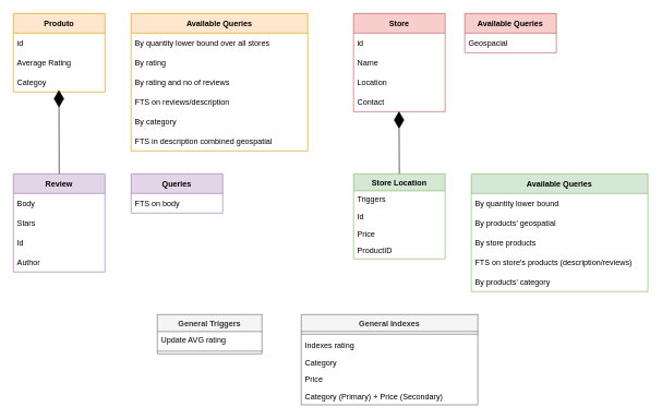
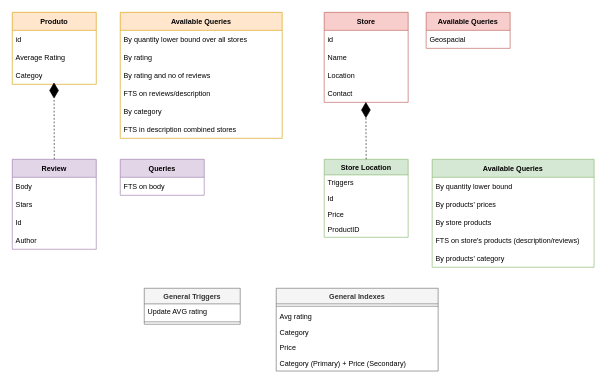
  <mxCell id="0" />
  <mxCell id="1" parent="0" />
  <mxCell id="2" value="Store" style="swimlane;fontStyle=1;childLayout=stackLayout;horizontal=1;startSize=30;horizontalStack=0;resizeParent=1;resizeParentMax=0;resizeLast=0;collapsible=1;marginBottom=0;fillColor=#f8cecc;strokeColor=#b85450;" parent="1" vertex="1"><mxGeometry x="540" y="20" width="140" height="150" as="geometry" /></mxCell>
  <mxCell id="3" value="id" style="text;strokeColor=none;fillColor=none;align=left;verticalAlign=middle;spacingLeft=4;spacingRight=4;overflow=hidden;points=[[0,0.5],[1,0.5]];portConstraint=eastwest;rotatable=0;" parent="2" vertex="1"><mxGeometry y="30" width="140" height="30" as="geometry" /></mxCell>
  <mxCell id="4" value="Name" style="text;strokeColor=none;fillColor=none;align=left;verticalAlign=middle;spacingLeft=4;spacingRight=4;overflow=hidden;points=[[0,0.5],[1,0.5]];portConstraint=eastwest;rotatable=0;" parent="2" vertex="1"><mxGeometry y="60" width="140" height="30" as="geometry" /></mxCell>
  <mxCell id="5" value="Location" style="text;strokeColor=none;fillColor=none;align=left;verticalAlign=middle;spacingLeft=4;spacingRight=4;overflow=hidden;points=[[0,0.5],[1,0.5]];portConstraint=eastwest;rotatable=0;" parent="2" vertex="1"><mxGeometry y="90" width="140" height="30" as="geometry" /></mxCell>
  <mxCell id="6" value="Contact" style="text;strokeColor=none;fillColor=none;align=left;verticalAlign=middle;spacingLeft=4;spacingRight=4;overflow=hidden;points=[[0,0.5],[1,0.5]];portConstraint=eastwest;rotatable=0;" parent="2" vertex="1"><mxGeometry y="120" width="140" height="30" as="geometry" /></mxCell>
  <mxCell id="7" value="Produto" style="swimlane;fontStyle=1;childLayout=stackLayout;horizontal=1;startSize=30;horizontalStack=0;resizeParent=1;resizeParentMax=0;resizeLast=0;collapsible=1;marginBottom=0;fillColor=#ffe6cc;strokeColor=#d79b00;" parent="1" vertex="1"><mxGeometry x="20" y="20" width="140" height="120" as="geometry" /></mxCell>
  <mxCell id="8" value="id" style="text;strokeColor=none;fillColor=none;align=left;verticalAlign=middle;spacingLeft=4;spacingRight=4;overflow=hidden;points=[[0,0.5],[1,0.5]];portConstraint=eastwest;rotatable=0;" parent="7" vertex="1"><mxGeometry y="30" width="140" height="30" as="geometry" /></mxCell>
  <mxCell id="9" value="Average Rating" style="text;strokeColor=none;fillColor=none;align=left;verticalAlign=middle;spacingLeft=4;spacingRight=4;overflow=hidden;points=[[0,0.5],[1,0.5]];portConstraint=eastwest;rotatable=0;" parent="7" vertex="1"><mxGeometry y="60" width="140" height="30" as="geometry" /></mxCell>
  <mxCell id="10" value="Categoy" style="text;strokeColor=none;fillColor=none;align=left;verticalAlign=middle;spacingLeft=4;spacingRight=4;overflow=hidden;points=[[0,0.5],[1,0.5]];portConstraint=eastwest;rotatable=0;" parent="7" vertex="1"><mxGeometry y="90" width="140" height="30" as="geometry" /></mxCell>
  <mxCell id="11" value="Review" style="swimlane;fontStyle=1;childLayout=stackLayout;horizontal=1;startSize=30;horizontalStack=0;resizeParent=1;resizeParentMax=0;resizeLast=0;collapsible=1;marginBottom=0;fillColor=#e1d5e7;strokeColor=#9673a6;" parent="1" vertex="1"><mxGeometry x="20" y="265" width="140" height="150" as="geometry" /></mxCell>
  <mxCell id="12" value="Body" style="text;strokeColor=none;fillColor=none;align=left;verticalAlign=middle;spacingLeft=4;spacingRight=4;overflow=hidden;points=[[0,0.5],[1,0.5]];portConstraint=eastwest;rotatable=0;" parent="11" vertex="1"><mxGeometry y="30" width="140" height="30" as="geometry" /></mxCell>
  <mxCell id="13" value="Stars" style="text;strokeColor=none;fillColor=none;align=left;verticalAlign=middle;spacingLeft=4;spacingRight=4;overflow=hidden;points=[[0,0.5],[1,0.5]];portConstraint=eastwest;rotatable=0;" parent="11" vertex="1"><mxGeometry y="60" width="140" height="30" as="geometry" /></mxCell>
  <mxCell id="14" value="Id" style="text;strokeColor=none;fillColor=none;align=left;verticalAlign=middle;spacingLeft=4;spacingRight=4;overflow=hidden;points=[[0,0.5],[1,0.5]];portConstraint=eastwest;rotatable=0;" parent="11" vertex="1"><mxGeometry y="90" width="140" height="30" as="geometry" /></mxCell>
  <mxCell id="15" value="Author" style="text;strokeColor=none;fillColor=none;align=left;verticalAlign=middle;spacingLeft=4;spacingRight=4;overflow=hidden;points=[[0,0.5],[1,0.5]];portConstraint=eastwest;rotatable=0;" parent="11" vertex="1"><mxGeometry y="120" width="140" height="30" as="geometry" /></mxCell>
- <mxCell id="16" value="" style="endArrow=diamondThin;endFill=1;endSize=24;html=1;rounded=0;entryX=0.497;entryY=0.894;entryDx=0;entryDy=0;entryPerimeter=0;exitX=0.5;exitY=0;exitDx=0;exitDy=0;" parent="1" source="11" edge="1" target="10"><mxGeometry width="160" relative="1" as="geometry"><mxPoint x="100" y="250" as="sourcePoint" /><mxPoint x="460" y="580" as="targetPoint" /></mxGeometry></mxCell>
+ <mxCell id="16" value="" style="endArrow=diamondThin;endFill=1;endSize=24;html=1;rounded=0;entryX=0.497;entryY=0.894;entryDx=0;entryDy=0;entryPerimeter=0;exitX=0.5;exitY=0;exitDx=0;exitDy=0;dashed=1;" parent="1" source="11" edge="1" target="10"><mxGeometry width="160" relative="1" as="geometry"><mxPoint x="100" y="250" as="sourcePoint" /><mxPoint x="460" y="580" as="targetPoint" /></mxGeometry></mxCell>
  <mxCell id="17" value="Store Location" style="swimlane;fontStyle=1;childLayout=stackLayout;horizontal=1;startSize=26;fillColor=#d5e8d4;horizontalStack=0;resizeParent=1;resizeParentMax=0;resizeLast=0;collapsible=1;marginBottom=0;strokeColor=#82b366;" parent="1" vertex="1"><mxGeometry x="540" y="265" width="140" height="130" as="geometry" /></mxCell>
  <mxCell id="18" value="Triggers" style="text;strokeColor=none;fillColor=none;align=left;verticalAlign=top;spacingLeft=4;spacingRight=4;overflow=hidden;rotatable=0;points=[[0,0.5],[1,0.5]];portConstraint=eastwest;" parent="17" vertex="1"><mxGeometry y="26" width="140" height="26" as="geometry" /></mxCell>
  <mxCell id="19" value="Id" style="text;strokeColor=none;fillColor=none;align=left;verticalAlign=top;spacingLeft=4;spacingRight=4;overflow=hidden;rotatable=0;points=[[0,0.5],[1,0.5]];portConstraint=eastwest;" parent="17" vertex="1"><mxGeometry y="52" width="140" height="26" as="geometry" /></mxCell>
  <mxCell id="20" value="Price" style="text;strokeColor=none;fillColor=none;align=left;verticalAlign=top;spacingLeft=4;spacingRight=4;overflow=hidden;rotatable=0;points=[[0,0.5],[1,0.5]];portConstraint=eastwest;" parent="17" vertex="1"><mxGeometry y="78" width="140" height="26" as="geometry" /></mxCell>
  <mxCell id="21" value="ProductID" style="text;strokeColor=none;fillColor=none;align=left;verticalAlign=top;spacingLeft=4;spacingRight=4;overflow=hidden;rotatable=0;points=[[0,0.5],[1,0.5]];portConstraint=eastwest;" parent="17" vertex="1"><mxGeometry y="104" width="140" height="26" as="geometry" /></mxCell>
- <mxCell id="22" value="" style="endArrow=diamondThin;endFill=1;endSize=24;html=1;rounded=0;exitX=0.5;exitY=0;exitDx=0;exitDy=0;entryX=0.496;entryY=0.98;entryDx=0;entryDy=0;entryPerimeter=0;" parent="1" source="17" edge="1" target="6"><mxGeometry width="160" relative="1" as="geometry"><mxPoint x="610.98" y="259.01" as="sourcePoint" /><mxPoint x="590" y="170" as="targetPoint" /></mxGeometry></mxCell>
+ <mxCell id="22" value="" style="endArrow=diamondThin;endFill=1;endSize=24;html=1;rounded=0;exitX=0.5;exitY=0;exitDx=0;exitDy=0;entryX=0.496;entryY=0.98;entryDx=0;entryDy=0;entryPerimeter=0;dashed=1;" parent="1" source="17" edge="1" target="6"><mxGeometry width="160" relative="1" as="geometry"><mxPoint x="610.98" y="259.01" as="sourcePoint" /><mxPoint x="590" y="170" as="targetPoint" /></mxGeometry></mxCell>
  <mxCell id="23" value="Available Queries" style="swimlane;fontStyle=1;childLayout=stackLayout;horizontal=1;startSize=30;horizontalStack=0;resizeParent=1;resizeParentMax=0;resizeLast=0;collapsible=1;marginBottom=0;fillColor=#f8cecc;strokeColor=#b85450;" parent="1" vertex="1"><mxGeometry x="710" y="20" width="140" height="60" as="geometry" /></mxCell>
  <mxCell id="24" value="Geospacial" style="text;strokeColor=none;fillColor=none;align=left;verticalAlign=middle;spacingLeft=4;spacingRight=4;overflow=hidden;points=[[0,0.5],[1,0.5]];portConstraint=eastwest;rotatable=0;" parent="23" vertex="1"><mxGeometry y="30" width="140" height="30" as="geometry" /></mxCell>
  <mxCell id="25" value="Available Queries" style="swimlane;fontStyle=1;childLayout=stackLayout;horizontal=1;startSize=30;horizontalStack=0;resizeParent=1;resizeParentMax=0;resizeLast=0;collapsible=1;marginBottom=0;fillColor=#d5e8d4;strokeColor=#82b366;" parent="1" vertex="1"><mxGeometry x="720" y="265" width="270" height="180" as="geometry" /></mxCell>
  <mxCell id="26" value="By quantity lower bound" style="text;strokeColor=none;fillColor=none;align=left;verticalAlign=middle;spacingLeft=4;spacingRight=4;overflow=hidden;points=[[0,0.5],[1,0.5]];portConstraint=eastwest;rotatable=0;" parent="25" vertex="1"><mxGeometry y="30" width="270" height="30" as="geometry" /></mxCell>
- <mxCell id="27" value="By products' geospatial" style="text;strokeColor=none;fillColor=none;align=left;verticalAlign=middle;spacingLeft=4;spacingRight=4;overflow=hidden;points=[[0,0.5],[1,0.5]];portConstraint=eastwest;rotatable=0;" parent="25" vertex="1"><mxGeometry y="60" width="270" height="30" as="geometry" /></mxCell>
+ <mxCell id="27" value="By products' prices" style="text;strokeColor=none;fillColor=none;align=left;verticalAlign=middle;spacingLeft=4;spacingRight=4;overflow=hidden;points=[[0,0.5],[1,0.5]];portConstraint=eastwest;rotatable=0;" parent="25" vertex="1"><mxGeometry y="60" width="270" height="30" as="geometry" /></mxCell>
  <mxCell id="28" value="By store products" style="text;strokeColor=none;fillColor=none;align=left;verticalAlign=middle;spacingLeft=4;spacingRight=4;overflow=hidden;points=[[0,0.5],[1,0.5]];portConstraint=eastwest;rotatable=0;" parent="25" vertex="1"><mxGeometry y="90" width="270" height="30" as="geometry" /></mxCell>
  <mxCell id="29" value="FTS on store's products (description/reviews)" style="text;strokeColor=none;fillColor=none;align=left;verticalAlign=middle;spacingLeft=4;spacingRight=4;overflow=hidden;points=[[0,0.5],[1,0.5]];portConstraint=eastwest;rotatable=0;" parent="25" vertex="1"><mxGeometry y="120" width="270" height="30" as="geometry" /></mxCell>
  <mxCell id="30" value="By products' category" style="text;strokeColor=none;fillColor=none;align=left;verticalAlign=middle;spacingLeft=4;spacingRight=4;overflow=hidden;points=[[0,0.5],[1,0.5]];portConstraint=eastwest;rotatable=0;" parent="25" vertex="1"><mxGeometry y="150" width="270" height="30" as="geometry" /></mxCell>
  <mxCell id="31" value="Available Queries" style="swimlane;fontStyle=1;childLayout=stackLayout;horizontal=1;startSize=30;horizontalStack=0;resizeParent=1;resizeParentMax=0;resizeLast=0;collapsible=1;marginBottom=0;fillColor=#ffe6cc;strokeColor=#d79b00;" parent="1" vertex="1"><mxGeometry y="20" width="270" height="210" as="geometry" x="200" /></mxCell>
  <mxCell id="32" value="By quantity lower bound over all stores" style="text;strokeColor=none;fillColor=none;align=left;verticalAlign=middle;spacingLeft=4;spacingRight=4;overflow=hidden;points=[[0,0.5],[1,0.5]];portConstraint=eastwest;rotatable=0;" parent="31" vertex="1"><mxGeometry y="30" width="270" height="30" as="geometry" /></mxCell>
  <mxCell id="33" value="By rating" style="text;strokeColor=none;fillColor=none;align=left;verticalAlign=middle;spacingLeft=4;spacingRight=4;overflow=hidden;points=[[0,0.5],[1,0.5]];portConstraint=eastwest;rotatable=0;" parent="31" vertex="1"><mxGeometry y="60" width="270" height="30" as="geometry" /></mxCell>
  <mxCell id="34" value="By rating and no of reviews" style="text;strokeColor=none;fillColor=none;align=left;verticalAlign=middle;spacingLeft=4;spacingRight=4;overflow=hidden;points=[[0,0.5],[1,0.5]];portConstraint=eastwest;rotatable=0;" parent="31" vertex="1"><mxGeometry y="90" width="270" height="30" as="geometry" /></mxCell>
  <mxCell id="35" value="FTS on reviews/description" style="text;strokeColor=none;fillColor=none;align=left;verticalAlign=middle;spacingLeft=4;spacingRight=4;overflow=hidden;points=[[0,0.5],[1,0.5]];portConstraint=eastwest;rotatable=0;" parent="31" vertex="1"><mxGeometry y="120" width="270" height="30" as="geometry" /></mxCell>
  <mxCell id="36" value="By category" style="text;strokeColor=none;fillColor=none;align=left;verticalAlign=middle;spacingLeft=4;spacingRight=4;overflow=hidden;points=[[0,0.5],[1,0.5]];portConstraint=eastwest;rotatable=0;" parent="31" vertex="1"><mxGeometry y="150" width="270" height="30" as="geometry" /></mxCell>
- <mxCell id="37" value="FTS in description combined geospatial" style="text;strokeColor=none;fillColor=none;align=left;verticalAlign=middle;spacingLeft=4;spacingRight=4;overflow=hidden;points=[[0,0.5],[1,0.5]];portConstraint=eastwest;rotatable=0;" parent="31" vertex="1"><mxGeometry y="180" width="270" height="30" as="geometry" /></mxCell>
+ <mxCell id="37" value="FTS in description combined stores" style="text;strokeColor=none;fillColor=none;align=left;verticalAlign=middle;spacingLeft=4;spacingRight=4;overflow=hidden;points=[[0,0.5],[1,0.5]];portConstraint=eastwest;rotatable=0;" parent="31" vertex="1"><mxGeometry y="180" width="270" height="30" as="geometry" /></mxCell>
  <mxCell id="38" value="Queries" style="swimlane;fontStyle=1;childLayout=stackLayout;horizontal=1;startSize=30;horizontalStack=0;resizeParent=1;resizeParentMax=0;resizeLast=0;collapsible=1;marginBottom=0;fillColor=#e1d5e7;strokeColor=#9673a6;" parent="1" vertex="1"><mxGeometry y="265" width="140" height="60" as="geometry" x="200" /></mxCell>
  <mxCell id="39" value="FTS on body" style="text;strokeColor=none;fillColor=none;align=left;verticalAlign=middle;spacingLeft=4;spacingRight=4;overflow=hidden;points=[[0,0.5],[1,0.5]];portConstraint=eastwest;rotatable=0;" parent="38" vertex="1"><mxGeometry y="30" width="140" height="30" as="geometry" /></mxCell>
  <mxCell id="40" value="General Indexes" style="swimlane;fontStyle=1;align=center;verticalAlign=top;childLayout=stackLayout;horizontal=1;startSize=26;horizontalStack=0;resizeParent=1;resizeParentMax=0;resizeLast=0;collapsible=1;marginBottom=0;fillColor=#f5f5f5;fontColor=#333333;strokeColor=#666666;" parent="1" vertex="1"><mxGeometry x="460" y="480" width="270" height="138" as="geometry" /></mxCell>
  <mxCell id="41" value="" style="line;strokeWidth=1;fillColor=none;align=left;verticalAlign=middle;spacingTop=-1;spacingLeft=3;spacingRight=3;rotatable=0;labelPosition=right;points=[];portConstraint=eastwest;strokeColor=inherit;" parent="40" vertex="1"><mxGeometry y="26" width="270" height="8" as="geometry" /></mxCell>
- <mxCell id="42" value="Indexes rating" style="text;strokeColor=none;fillColor=none;align=left;verticalAlign=top;spacingLeft=4;spacingRight=4;overflow=hidden;rotatable=0;points=[[0,0.5],[1,0.5]];portConstraint=eastwest;" parent="40" vertex="1"><mxGeometry y="34" width="270" height="26" as="geometry" /></mxCell>
+ <mxCell id="42" value="Avg rating" style="text;strokeColor=none;fillColor=none;align=left;verticalAlign=top;spacingLeft=4;spacingRight=4;overflow=hidden;rotatable=0;points=[[0,0.5],[1,0.5]];portConstraint=eastwest;" parent="40" vertex="1"><mxGeometry y="34" width="270" height="26" as="geometry" /></mxCell>
  <mxCell id="43" value="Category" style="text;strokeColor=none;fillColor=none;align=left;verticalAlign=top;spacingLeft=4;spacingRight=4;overflow=hidden;rotatable=0;points=[[0,0.5],[1,0.5]];portConstraint=eastwest;" parent="40" vertex="1"><mxGeometry y="60" width="270" height="26" as="geometry" /></mxCell>
  <mxCell id="44" value="Price" style="text;strokeColor=none;fillColor=none;align=left;verticalAlign=top;spacingLeft=4;spacingRight=4;overflow=hidden;rotatable=0;points=[[0,0.5],[1,0.5]];portConstraint=eastwest;" parent="40" vertex="1"><mxGeometry y="86" width="270" height="26" as="geometry" /></mxCell>
  <mxCell id="45" value="Category (Primary) + Price (Secondary)" style="text;strokeColor=none;fillColor=none;align=left;verticalAlign=top;spacingLeft=4;spacingRight=4;overflow=hidden;rotatable=0;points=[[0,0.5],[1,0.5]];portConstraint=eastwest;" parent="40" vertex="1"><mxGeometry y="112" width="270" height="26" as="geometry" /></mxCell>
  <mxCell id="46" value="General Triggers" style="swimlane;fontStyle=1;align=center;verticalAlign=top;childLayout=stackLayout;horizontal=1;startSize=26;horizontalStack=0;resizeParent=1;resizeParentMax=0;resizeLast=0;collapsible=1;marginBottom=0;fillColor=#f5f5f5;fontColor=#333333;strokeColor=#666666;" parent="1" vertex="1"><mxGeometry x="240" y="480" width="160" height="60" as="geometry" /></mxCell>
  <mxCell id="47" value="Update AVG rating" style="text;strokeColor=none;fillColor=none;align=left;verticalAlign=top;spacingLeft=4;spacingRight=4;overflow=hidden;rotatable=0;points=[[0,0.5],[1,0.5]];portConstraint=eastwest;" parent="46" vertex="1"><mxGeometry y="26" width="160" height="26" as="geometry" /></mxCell>
  <mxCell id="48" value="" style="line;strokeWidth=1;fillColor=none;align=left;verticalAlign=middle;spacingTop=-1;spacingLeft=3;spacingRight=3;rotatable=0;labelPosition=right;points=[];portConstraint=eastwest;strokeColor=inherit;" parent="46" vertex="1"><mxGeometry y="52" width="160" height="8" as="geometry" /></mxCell>
